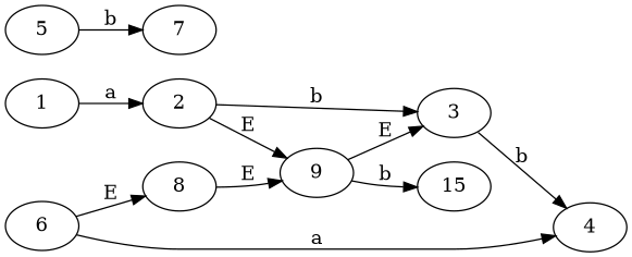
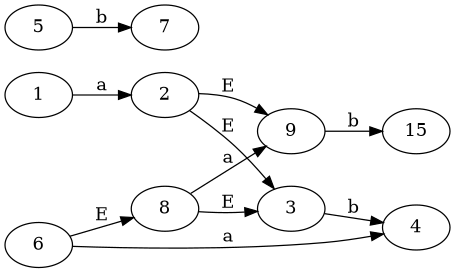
  digraph {
    rankdir=LR
    1
    2
    3
    9
    4
    n6 [label=15]
    5
    7
    6
    8
    1 -> 2 [label=a]
-   2 -> 3 [label=b]
+   2 -> 3 [label=E]
    2 -> 9 [label=E]
    3 -> 4 [label=b]
    9 -> n6 [label=b]
    5 -> 7 [label=b]
    6 -> 4 [label=a]
    6 -> 8 [label=E]
-   9 -> 3 [label=E]
-   8 -> 9 [label=E]
+   8 -> 3 [label=E]
+   8 -> 9 [label=a]
  }
